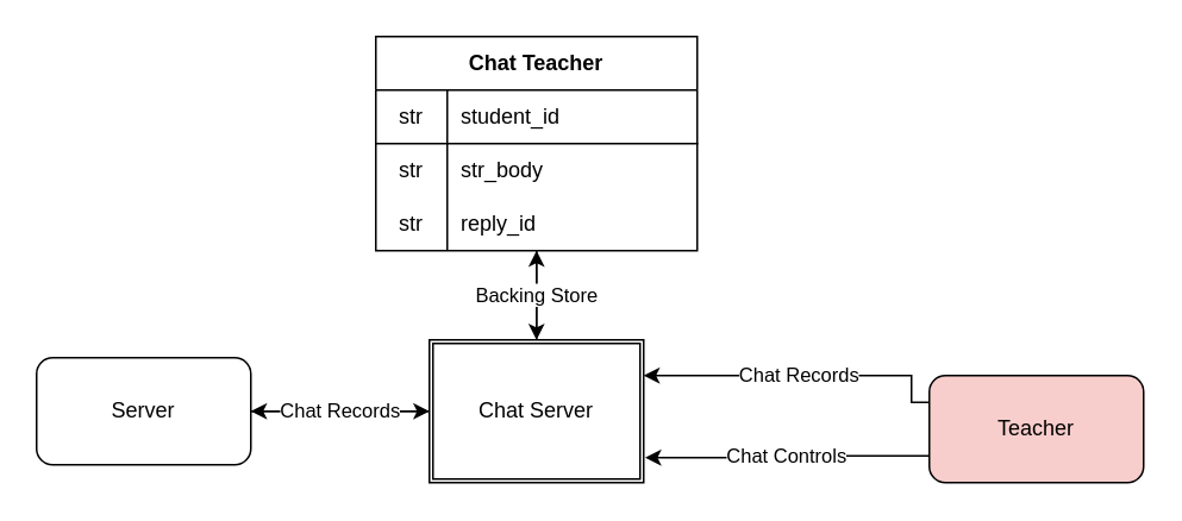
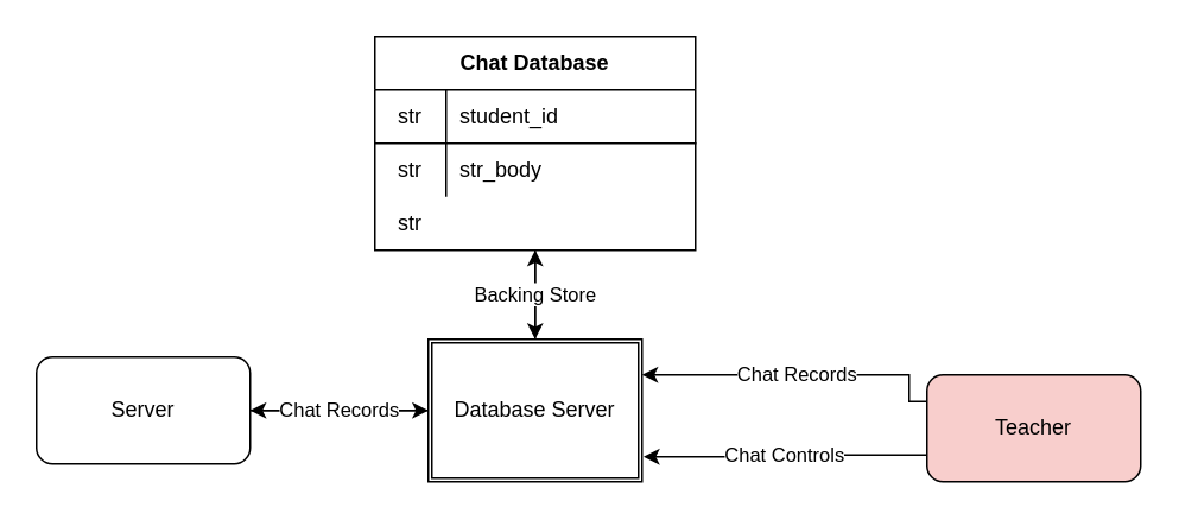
  <mxCell id="0" />
  <mxCell id="1" parent="0" />
  <mxCell id="2" style="edgeStyle=orthogonalEdgeStyle;rounded=0;orthogonalLoop=1;jettySize=auto;html=1;" edge="1" parent="1" source="3" target="20"><mxGeometry relative="1" as="geometry" /></mxCell>
  <mxCell id="3" value="Server" style="rounded=1;whiteSpace=wrap;html=1;" vertex="1" parent="1"><mxGeometry x="20" y="200" width="120" height="60" as="geometry" /></mxCell>
  <mxCell id="4" value="Chat Records" style="edgeStyle=orthogonalEdgeStyle;rounded=0;orthogonalLoop=1;jettySize=auto;html=1;entryX=1;entryY=0.5;entryDx=0;entryDy=0;exitX=0;exitY=0.5;exitDx=0;exitDy=0;" edge="1" parent="1" source="20" target="3"><mxGeometry relative="1" as="geometry"><mxPoint x="250" y="60" as="sourcePoint" /></mxGeometry></mxCell>
  <mxCell id="5" value="Chat Records" style="edgeStyle=orthogonalEdgeStyle;rounded=0;orthogonalLoop=1;jettySize=auto;html=1;exitX=0;exitY=0.25;exitDx=0;exitDy=0;entryX=1;entryY=0.25;entryDx=0;entryDy=0;" edge="1" parent="1" source="7" target="20"><mxGeometry relative="1" as="geometry"><Array as="points"><mxPoint x="510" y="225" /><mxPoint x="510" y="210" /></Array></mxGeometry></mxCell>
  <mxCell id="6" value="Chat Controls" style="edgeStyle=orthogonalEdgeStyle;rounded=0;orthogonalLoop=1;jettySize=auto;html=1;exitX=0;exitY=0.75;exitDx=0;exitDy=0;entryX=1.007;entryY=0.825;entryDx=0;entryDy=0;entryPerimeter=0;" edge="1" parent="1" source="7" target="20"><mxGeometry relative="1" as="geometry" /></mxCell>
  <mxCell id="7" value="Teacher" style="rounded=1;whiteSpace=wrap;html=1;fillColor=#f8cecc;" vertex="1" parent="1"><mxGeometry x="520" y="210" width="120" height="60" as="geometry" /></mxCell>
  <mxCell id="8" style="edgeStyle=orthogonalEdgeStyle;rounded=0;orthogonalLoop=1;jettySize=auto;html=1;entryX=0.5;entryY=0;entryDx=0;entryDy=0;" edge="1" parent="1" source="9" target="20"><mxGeometry relative="1" as="geometry" /></mxCell>
- <mxCell id="9" value="Chat Teacher" style="shape=table;html=1;whiteSpace=wrap;startSize=30;container=1;collapsible=0;childLayout=tableLayout;fixedRows=1;rowLines=0;fontStyle=1;align=center;" vertex="1" parent="1"><mxGeometry x="210" y="20" width="180" height="120" as="geometry" /></mxCell>
+ <mxCell id="9" value="Chat Database" style="shape=table;html=1;whiteSpace=wrap;startSize=30;container=1;collapsible=0;childLayout=tableLayout;fixedRows=1;rowLines=0;fontStyle=1;align=center;" vertex="1" parent="1"><mxGeometry x="210" y="20" width="180" height="120" as="geometry" /></mxCell>
  <mxCell id="10" value="" style="shape=partialRectangle;html=1;whiteSpace=wrap;collapsible=0;dropTarget=0;pointerEvents=0;fillColor=none;top=0;left=0;bottom=1;right=0;points=[[0,0.5],[1,0.5]];portConstraint=eastwest;" vertex="1" parent="9"><mxGeometry y="30" width="180" height="30" as="geometry" /></mxCell>
  <mxCell id="11" value="str" style="shape=partialRectangle;html=1;whiteSpace=wrap;connectable=0;fillColor=none;top=0;left=0;bottom=0;right=0;overflow=hidden;" vertex="1" parent="10"><mxGeometry width="40" height="30" as="geometry" /></mxCell>
  <mxCell id="12" value="student_id" style="shape=partialRectangle;html=1;whiteSpace=wrap;connectable=0;fillColor=none;top=0;left=0;bottom=0;right=0;align=left;spacingLeft=6;overflow=hidden;" vertex="1" parent="10"><mxGeometry x="40" width="140" height="30" as="geometry" /></mxCell>
  <mxCell id="13" value="" style="shape=partialRectangle;html=1;whiteSpace=wrap;collapsible=0;dropTarget=0;pointerEvents=0;fillColor=none;top=0;left=0;bottom=0;right=0;points=[[0,0.5],[1,0.5]];portConstraint=eastwest;" vertex="1" parent="9"><mxGeometry y="60" width="180" height="30" as="geometry" /></mxCell>
  <mxCell id="14" value="str" style="shape=partialRectangle;html=1;whiteSpace=wrap;connectable=0;fillColor=none;top=0;left=0;bottom=0;right=0;overflow=hidden;" vertex="1" parent="13"><mxGeometry width="40" height="30" as="geometry" /></mxCell>
  <mxCell id="15" value="str_body" style="shape=partialRectangle;html=1;whiteSpace=wrap;connectable=0;fillColor=none;top=0;left=0;bottom=0;right=0;align=left;spacingLeft=6;overflow=hidden;" vertex="1" parent="13"><mxGeometry x="40" width="140" height="30" as="geometry" /></mxCell>
  <mxCell id="16" value="" style="shape=partialRectangle;html=1;whiteSpace=wrap;collapsible=0;dropTarget=0;pointerEvents=0;fillColor=none;top=0;left=0;bottom=0;right=0;points=[[0,0.5],[1,0.5]];portConstraint=eastwest;" vertex="1" parent="9"><mxGeometry y="90" width="180" height="30" as="geometry" /></mxCell>
  <mxCell id="17" value="str" style="shape=partialRectangle;html=1;whiteSpace=wrap;connectable=0;fillColor=none;top=0;left=0;bottom=0;right=0;overflow=hidden;" vertex="1" parent="16"><mxGeometry width="40" height="30" as="geometry" /></mxCell>
- <mxCell id="18" value="reply_id" style="shape=partialRectangle;html=1;whiteSpace=wrap;connectable=0;fillColor=none;top=0;left=0;bottom=0;right=0;align=left;spacingLeft=6;overflow=hidden;" vertex="1" parent="16"><mxGeometry x="40" width="140" height="30" as="geometry" /></mxCell>
  <mxCell id="19" value="Backing Store" style="edgeStyle=orthogonalEdgeStyle;rounded=0;orthogonalLoop=1;jettySize=auto;html=1;entryX=0.5;entryY=1;entryDx=0;entryDy=0;" edge="1" parent="1" source="20" target="9"><mxGeometry relative="1" as="geometry" /></mxCell>
- <mxCell id="20" value="Chat Server" style="shape=ext;double=1;rounded=0;whiteSpace=wrap;html=1;" vertex="1" parent="1"><mxGeometry x="240" y="190" width="120" height="80" as="geometry" /></mxCell>
+ <mxCell id="20" value="Database Server" style="shape=ext;double=1;rounded=0;whiteSpace=wrap;html=1;" vertex="1" parent="1"><mxGeometry x="240" y="190" width="120" height="80" as="geometry" /></mxCell>
